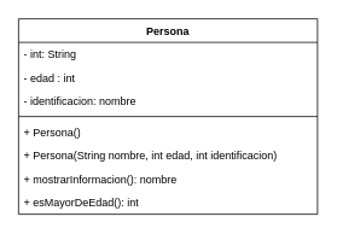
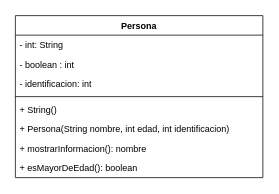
  <mxCell id="0" />
  <mxCell id="1" parent="0" />
  <mxCell id="2" value="Persona" style="swimlane;fontStyle=1;align=center;verticalAlign=top;childLayout=stackLayout;horizontal=1;startSize=26;horizontalStack=0;resizeParent=1;resizeParentMax=0;resizeLast=0;collapsible=1;marginBottom=0;whiteSpace=wrap;html=1;" vertex="1" parent="1"><mxGeometry x="20" y="20" width="330" height="216" as="geometry" /></mxCell>
  <mxCell id="3" value="- int: String" style="text;strokeColor=none;fillColor=none;align=left;verticalAlign=top;spacingLeft=4;spacingRight=4;overflow=hidden;rotatable=0;points=[[0,0.5],[1,0.5]];portConstraint=eastwest;whiteSpace=wrap;html=1;" vertex="1" parent="2"><mxGeometry y="26" width="330" height="26" as="geometry" /></mxCell>
- <mxCell id="4" value="- edad : int" style="text;strokeColor=none;fillColor=none;align=left;verticalAlign=top;spacingLeft=4;spacingRight=4;overflow=hidden;rotatable=0;points=[[0,0.5],[1,0.5]];portConstraint=eastwest;whiteSpace=wrap;html=1;" vertex="1" parent="2"><mxGeometry y="52" width="330" height="26" as="geometry" /></mxCell>
- <mxCell id="5" value="- identificacion: nombre" style="text;strokeColor=none;fillColor=none;align=left;verticalAlign=top;spacingLeft=4;spacingRight=4;overflow=hidden;rotatable=0;points=[[0,0.5],[1,0.5]];portConstraint=eastwest;whiteSpace=wrap;html=1;" vertex="1" parent="2"><mxGeometry y="78" width="330" height="26" as="geometry" /></mxCell>
+ <mxCell id="4" value="- boolean : int" style="text;strokeColor=none;fillColor=none;align=left;verticalAlign=top;spacingLeft=4;spacingRight=4;overflow=hidden;rotatable=0;points=[[0,0.5],[1,0.5]];portConstraint=eastwest;whiteSpace=wrap;html=1;" vertex="1" parent="2"><mxGeometry y="52" width="330" height="26" as="geometry" /></mxCell>
+ <mxCell id="5" value="- identificacion: int" style="text;strokeColor=none;fillColor=none;align=left;verticalAlign=top;spacingLeft=4;spacingRight=4;overflow=hidden;rotatable=0;points=[[0,0.5],[1,0.5]];portConstraint=eastwest;whiteSpace=wrap;html=1;" vertex="1" parent="2"><mxGeometry y="78" width="330" height="26" as="geometry" /></mxCell>
  <mxCell id="6" value="" style="line;strokeWidth=1;fillColor=none;align=left;verticalAlign=middle;spacingTop=-1;spacingLeft=3;spacingRight=3;rotatable=0;labelPosition=right;points=[];portConstraint=eastwest;strokeColor=inherit;" vertex="1" parent="2"><mxGeometry y="104" width="330" height="8" as="geometry" /></mxCell>
- <mxCell id="7" value="+ Persona()" style="text;strokeColor=none;fillColor=none;align=left;verticalAlign=top;spacingLeft=4;spacingRight=4;overflow=hidden;rotatable=0;points=[[0,0.5],[1,0.5]];portConstraint=eastwest;whiteSpace=wrap;html=1;" vertex="1" parent="2"><mxGeometry y="112" width="330" height="26" as="geometry" /></mxCell>
+ <mxCell id="7" value="+ String()" style="text;strokeColor=none;fillColor=none;align=left;verticalAlign=top;spacingLeft=4;spacingRight=4;overflow=hidden;rotatable=0;points=[[0,0.5],[1,0.5]];portConstraint=eastwest;whiteSpace=wrap;html=1;" vertex="1" parent="2"><mxGeometry y="112" width="330" height="26" as="geometry" /></mxCell>
  <mxCell id="8" value="+ Persona(String nombre, int edad, int identificacion)" style="text;strokeColor=none;fillColor=none;align=left;verticalAlign=top;spacingLeft=4;spacingRight=4;overflow=hidden;rotatable=0;points=[[0,0.5],[1,0.5]];portConstraint=eastwest;whiteSpace=wrap;html=1;" vertex="1" parent="2"><mxGeometry y="138" width="330" height="26" as="geometry" /></mxCell>
  <mxCell id="9" value="+ mostrarInformacion(): nombre" style="text;strokeColor=none;fillColor=none;align=left;verticalAlign=top;spacingLeft=4;spacingRight=4;overflow=hidden;rotatable=0;points=[[0,0.5],[1,0.5]];portConstraint=eastwest;whiteSpace=wrap;html=1;" vertex="1" parent="2"><mxGeometry y="164" width="330" height="26" as="geometry" /></mxCell>
- <mxCell id="10" value="+ esMayorDeEdad(): int" style="text;strokeColor=none;fillColor=none;align=left;verticalAlign=top;spacingLeft=4;spacingRight=4;overflow=hidden;rotatable=0;points=[[0,0.5],[1,0.5]];portConstraint=eastwest;whiteSpace=wrap;html=1;" vertex="1" parent="2"><mxGeometry y="190" width="330" height="26" as="geometry" /></mxCell>
+ <mxCell id="10" value="+ esMayorDeEdad(): boolean" style="text;strokeColor=none;fillColor=none;align=left;verticalAlign=top;spacingLeft=4;spacingRight=4;overflow=hidden;rotatable=0;points=[[0,0.5],[1,0.5]];portConstraint=eastwest;whiteSpace=wrap;html=1;" vertex="1" parent="2"><mxGeometry y="190" width="330" height="26" as="geometry" /></mxCell>
